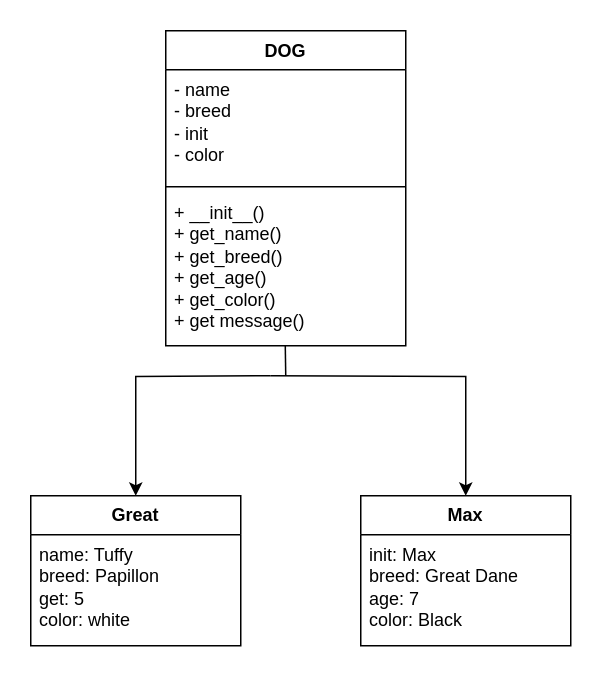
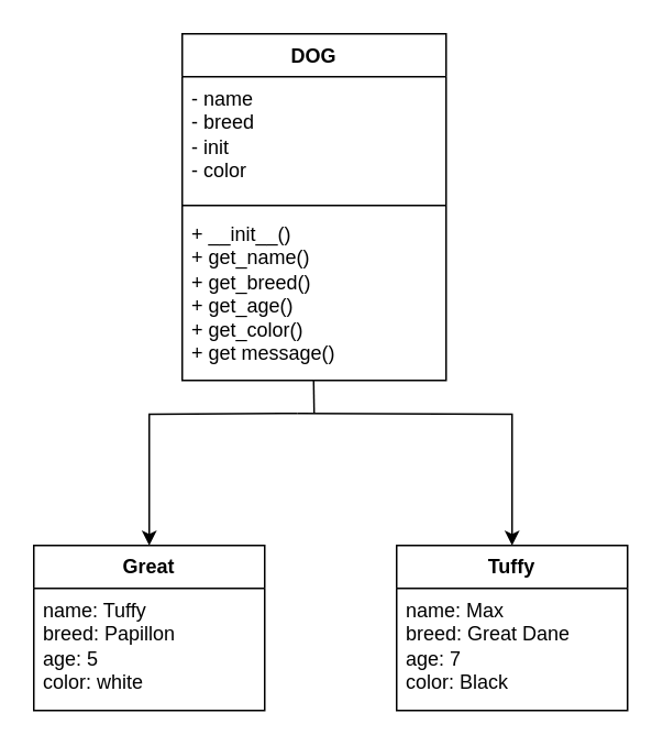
  <mxCell id="0" />
  <mxCell id="1" parent="0" />
  <mxCell id="2" value="DOG" style="swimlane;fontStyle=1;align=center;verticalAlign=top;childLayout=stackLayout;horizontal=1;startSize=26;horizontalStack=0;resizeParent=1;resizeParentMax=0;resizeLast=0;collapsible=1;marginBottom=0;whiteSpace=wrap;html=1;" vertex="1" parent="1"><mxGeometry x="110" y="20" width="160" height="210" as="geometry" /></mxCell>
  <mxCell id="3" value="- name&lt;div&gt;- breed&lt;/div&gt;&lt;div&gt;- init&lt;/div&gt;&lt;div&gt;- color&lt;/div&gt;" style="text;strokeColor=none;fillColor=none;align=left;verticalAlign=top;spacingLeft=4;spacingRight=4;overflow=hidden;rotatable=0;points=[[0,0.5],[1,0.5]];portConstraint=eastwest;whiteSpace=wrap;html=1;" vertex="1" parent="2"><mxGeometry y="26" width="160" height="74" as="geometry" /></mxCell>
  <mxCell id="4" value="" style="line;strokeWidth=1;fillColor=none;align=left;verticalAlign=middle;spacingTop=-1;spacingLeft=3;spacingRight=3;rotatable=0;labelPosition=right;points=[];portConstraint=eastwest;strokeColor=inherit;" vertex="1" parent="2"><mxGeometry y="100" width="160" height="8" as="geometry" /></mxCell>
  <mxCell id="5" value="+ __init__()&lt;div&gt;+ get_name()&lt;/div&gt;&lt;div&gt;+ get_breed()&lt;/div&gt;&lt;div&gt;+ get_age()&lt;/div&gt;&lt;div&gt;+ get_color()&lt;/div&gt;&lt;div&gt;+ get message()&lt;/div&gt;" style="text;strokeColor=none;fillColor=none;align=left;verticalAlign=top;spacingLeft=4;spacingRight=4;overflow=hidden;rotatable=0;points=[[0,0.5],[1,0.5]];portConstraint=eastwest;whiteSpace=wrap;html=1;" vertex="1" parent="2"><mxGeometry y="108" width="160" height="102" as="geometry" /></mxCell>
  <mxCell id="6" value="&lt;b&gt;Great&lt;/b&gt;" style="swimlane;fontStyle=0;childLayout=stackLayout;horizontal=1;startSize=26;fillColor=none;horizontalStack=0;resizeParent=1;resizeParentMax=0;resizeLast=0;collapsible=1;marginBottom=0;whiteSpace=wrap;html=1;" vertex="1" parent="1"><mxGeometry x="20" y="330" width="140" height="100" as="geometry" /></mxCell>
- <mxCell id="7" value="name: Tuffy&lt;div&gt;breed: Papillon&lt;/div&gt;&lt;div&gt;get: 5&lt;/div&gt;&lt;div&gt;color: white&lt;/div&gt;" style="text;strokeColor=none;fillColor=none;align=left;verticalAlign=top;spacingLeft=4;spacingRight=4;overflow=hidden;rotatable=0;points=[[0,0.5],[1,0.5]];portConstraint=eastwest;whiteSpace=wrap;html=1;" vertex="1" parent="6"><mxGeometry y="26" width="140" height="74" as="geometry" /></mxCell>
- <mxCell id="8" value="&lt;b&gt;Max&lt;/b&gt;" style="swimlane;fontStyle=0;childLayout=stackLayout;horizontal=1;startSize=26;fillColor=none;horizontalStack=0;resizeParent=1;resizeParentMax=0;resizeLast=0;collapsible=1;marginBottom=0;whiteSpace=wrap;html=1;" vertex="1" parent="1"><mxGeometry x="240" y="330" width="140" height="100" as="geometry" /></mxCell>
- <mxCell id="9" value="init: Max&lt;div&gt;breed: Great Dane&lt;/div&gt;&lt;div&gt;age: 7&lt;/div&gt;&lt;div&gt;&lt;span style=&quot;background-color: initial;&quot;&gt;color: Black&lt;/span&gt;&lt;/div&gt;" style="text;strokeColor=none;fillColor=none;align=left;verticalAlign=top;spacingLeft=4;spacingRight=4;overflow=hidden;rotatable=0;points=[[0,0.5],[1,0.5]];portConstraint=eastwest;whiteSpace=wrap;html=1;" vertex="1" parent="8"><mxGeometry y="26" width="140" height="74" as="geometry" /></mxCell>
+ <mxCell id="7" value="name: Tuffy&lt;div&gt;breed: Papillon&lt;/div&gt;&lt;div&gt;age: 5&lt;/div&gt;&lt;div&gt;color: white&lt;/div&gt;" style="text;strokeColor=none;fillColor=none;align=left;verticalAlign=top;spacingLeft=4;spacingRight=4;overflow=hidden;rotatable=0;points=[[0,0.5],[1,0.5]];portConstraint=eastwest;whiteSpace=wrap;html=1;" vertex="1" parent="6"><mxGeometry y="26" width="140" height="74" as="geometry" /></mxCell>
+ <mxCell id="8" value="&lt;b&gt;Tuffy&lt;/b&gt;" style="swimlane;fontStyle=0;childLayout=stackLayout;horizontal=1;startSize=26;fillColor=none;horizontalStack=0;resizeParent=1;resizeParentMax=0;resizeLast=0;collapsible=1;marginBottom=0;whiteSpace=wrap;html=1;" vertex="1" parent="1"><mxGeometry x="240" y="330" width="140" height="100" as="geometry" /></mxCell>
+ <mxCell id="9" value="name: Max&lt;div&gt;breed: Great Dane&lt;/div&gt;&lt;div&gt;age: 7&lt;/div&gt;&lt;div&gt;&lt;span style=&quot;background-color: initial;&quot;&gt;color: Black&lt;/span&gt;&lt;/div&gt;" style="text;strokeColor=none;fillColor=none;align=left;verticalAlign=top;spacingLeft=4;spacingRight=4;overflow=hidden;rotatable=0;points=[[0,0.5],[1,0.5]];portConstraint=eastwest;whiteSpace=wrap;html=1;" vertex="1" parent="8"><mxGeometry y="26" width="140" height="74" as="geometry" /></mxCell>
  <mxCell id="10" style="edgeStyle=orthogonalEdgeStyle;rounded=0;orthogonalLoop=1;jettySize=auto;html=1;" edge="1" parent="1" target="6"><mxGeometry relative="1" as="geometry"><mxPoint x="180" y="250" as="sourcePoint" /></mxGeometry></mxCell>
  <mxCell id="11" style="edgeStyle=orthogonalEdgeStyle;rounded=0;orthogonalLoop=1;jettySize=auto;html=1;entryX=0.5;entryY=0;entryDx=0;entryDy=0;" edge="1" parent="1" target="8"><mxGeometry relative="1" as="geometry"><mxPoint x="180" y="250" as="sourcePoint" /><mxPoint x="100" y="340" as="targetPoint" /></mxGeometry></mxCell>
  <mxCell id="12" value="" style="endArrow=none;html=1;rounded=0;exitX=0.498;exitY=1;exitDx=0;exitDy=0;exitPerimeter=0;" edge="1" parent="1" source="5"><mxGeometry relative="1" as="geometry"><mxPoint x="410" y="240" as="sourcePoint" /><mxPoint x="190" y="250" as="targetPoint" /></mxGeometry></mxCell>
